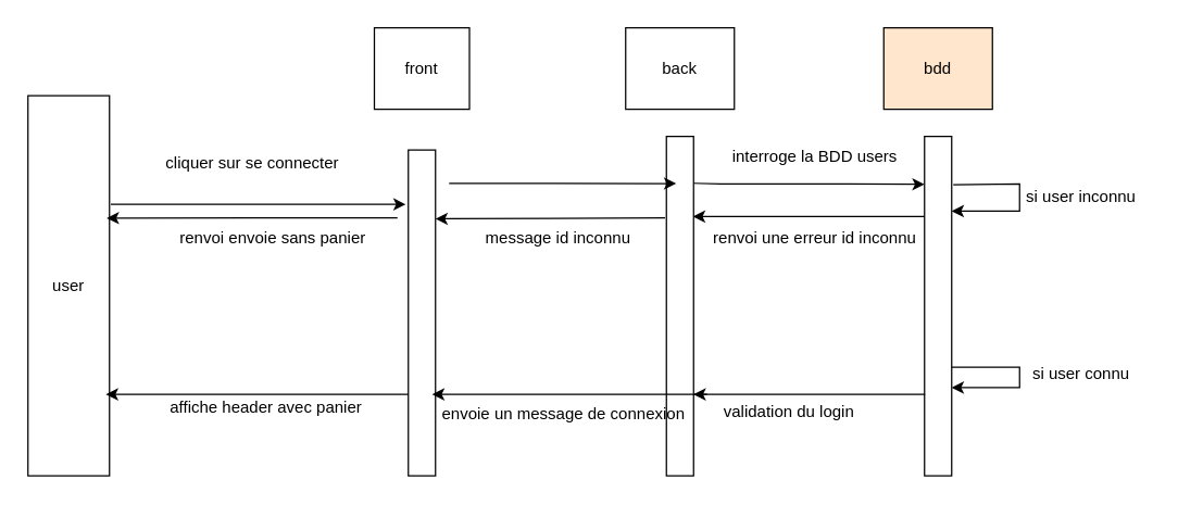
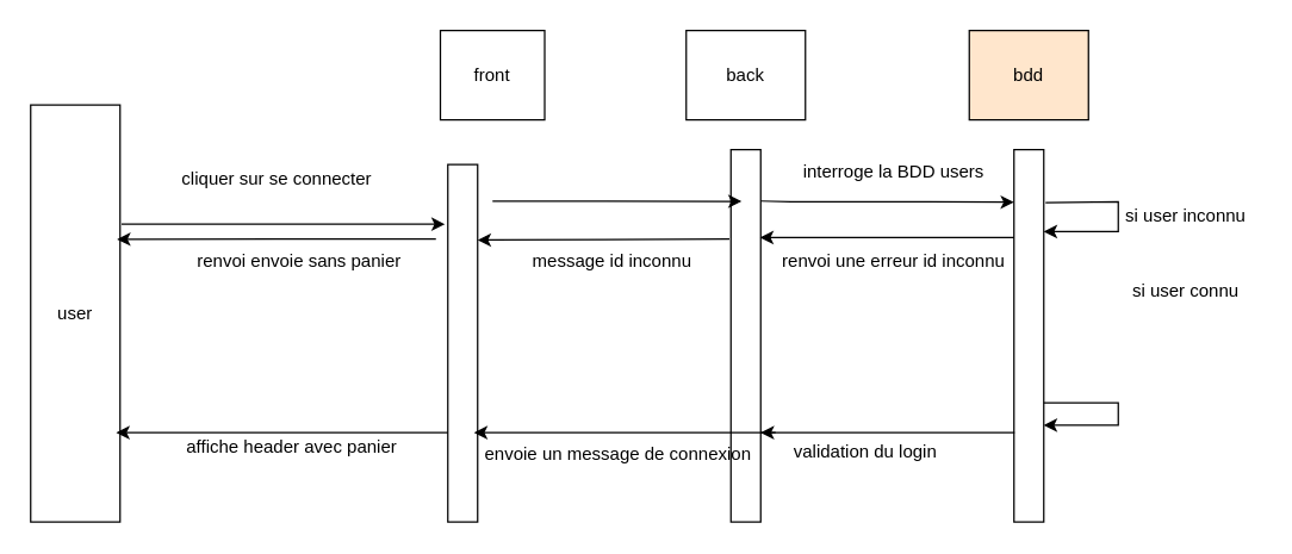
  <mxCell id="0" />
  <mxCell id="1" parent="0" />
  <mxCell id="2" value="user" style="rounded=0;whiteSpace=wrap;html=1;" parent="1" vertex="1"><mxGeometry x="20" y="70" width="60" height="280" as="geometry" /></mxCell>
  <mxCell id="3" value="" style="rounded=0;whiteSpace=wrap;html=1;" parent="1" vertex="1"><mxGeometry x="300" y="110" width="20" height="240" as="geometry" /></mxCell>
  <mxCell id="4" value="" style="rounded=0;whiteSpace=wrap;html=1;" parent="1" vertex="1"><mxGeometry x="490" y="100" width="20" height="250" as="geometry" /></mxCell>
  <mxCell id="5" value="" style="rounded=0;whiteSpace=wrap;html=1;" parent="1" vertex="1"><mxGeometry x="680" y="100" width="20" height="250" as="geometry" /></mxCell>
- <mxCell id="6" value="front" style="rounded=0;whiteSpace=wrap;html=1;" parent="1" vertex="1"><mxGeometry x="275" y="20" width="70" height="60" as="geometry" /></mxCell>
+ <mxCell id="6" value="front" style="rounded=0;whiteSpace=wrap;html=1;" parent="1" vertex="1"><mxGeometry x="295" y="20" width="70" height="60" as="geometry" /></mxCell>
  <mxCell id="7" value="back" style="rounded=0;whiteSpace=wrap;html=1;" parent="1" vertex="1"><mxGeometry x="460" y="20" width="80" height="60" as="geometry" /></mxCell>
  <mxCell id="8" value="bdd" style="rounded=0;whiteSpace=wrap;html=1;fillColor=#ffe6cc;" parent="1" vertex="1"><mxGeometry x="650" y="20" width="80" height="60" as="geometry" /></mxCell>
  <mxCell id="9" value="" style="edgeStyle=none;orthogonalLoop=1;jettySize=auto;html=1;rounded=0;" edge="1" parent="1"><mxGeometry width="80" relative="1" as="geometry"><mxPoint x="81" y="150" as="sourcePoint" /><mxPoint x="298" y="150" as="targetPoint" /><Array as="points"><mxPoint x="170" y="150" /><mxPoint x="240" y="150" /></Array></mxGeometry></mxCell>
  <mxCell id="10" value="" style="endArrow=classic;html=1;rounded=0;entryX=1.05;entryY=0.653;entryDx=0;entryDy=0;entryPerimeter=0;" edge="1" parent="1"><mxGeometry width="50" height="50" relative="1" as="geometry"><mxPoint x="292" y="160" as="sourcePoint" /><mxPoint x="78" y="160.2" as="targetPoint" /><Array as="points"><mxPoint x="185" y="160" /></Array></mxGeometry></mxCell>
  <mxCell id="11" value="cliquer sur se connecter" style="text;html=1;align=center;verticalAlign=middle;resizable=0;points=[];autosize=1;strokeColor=none;fillColor=none;" vertex="1" parent="1"><mxGeometry x="110" y="105" width="150" height="30" as="geometry" /></mxCell>
  <mxCell id="12" value="" style="endArrow=classic;html=1;rounded=0;entryX=0.957;entryY=0.651;entryDx=0;entryDy=0;entryPerimeter=0;exitX=0;exitY=0.668;exitDx=0;exitDy=0;exitPerimeter=0;" edge="1" parent="1"><mxGeometry width="50" height="50" relative="1" as="geometry"><mxPoint x="300" y="290.04" as="sourcePoint" /><mxPoint x="77.42" y="290" as="targetPoint" /></mxGeometry></mxCell>
  <mxCell id="13" value="renvoi envoie sans panier" style="text;html=1;align=center;verticalAlign=middle;resizable=0;points=[];autosize=1;strokeColor=none;fillColor=none;" vertex="1" parent="1"><mxGeometry x="120" y="160" width="160" height="30" as="geometry" /></mxCell>
  <mxCell id="14" value="" style="endArrow=classic;html=1;rounded=0;entryX=-0.13;entryY=0.404;entryDx=0;entryDy=0;entryPerimeter=0;exitX=1;exitY=0.138;exitDx=0;exitDy=0;exitPerimeter=0;" edge="1" parent="1" source="4"><mxGeometry width="50" height="50" relative="1" as="geometry"><mxPoint x="560" y="135" as="sourcePoint" /><mxPoint x="680" y="135.32" as="targetPoint" /><Array as="points"><mxPoint x="530" y="135" /><mxPoint x="622.6" y="135" /></Array></mxGeometry></mxCell>
  <mxCell id="15" value="interroge la BDD users" style="text;html=1;align=center;verticalAlign=middle;resizable=0;points=[];autosize=1;strokeColor=none;fillColor=none;" vertex="1" parent="1"><mxGeometry x="529" y="100" width="140" height="30" as="geometry" /></mxCell>
  <mxCell id="16" value="" style="endArrow=classic;html=1;rounded=0;exitX=-0.05;exitY=0.408;exitDx=0;exitDy=0;exitPerimeter=0;entryX=0.83;entryY=0.408;entryDx=0;entryDy=0;entryPerimeter=0;" edge="1" parent="1"><mxGeometry width="50" height="50" relative="1" as="geometry"><mxPoint x="520" y="290" as="sourcePoint" /><mxPoint x="317.6" y="290" as="targetPoint" /></mxGeometry></mxCell>
  <mxCell id="17" value="" style="endArrow=classic;html=1;rounded=0;entryX=1.23;entryY=0.726;entryDx=0;entryDy=0;entryPerimeter=0;" edge="1" parent="1"><mxGeometry width="50" height="50" relative="1" as="geometry"><mxPoint x="489" y="160" as="sourcePoint" /><mxPoint x="320" y="160.66" as="targetPoint" /></mxGeometry></mxCell>
  <mxCell id="18" value="" style="edgeStyle=none;orthogonalLoop=1;jettySize=auto;html=1;rounded=0;exitX=1.06;exitY=0.093;exitDx=0;exitDy=0;exitPerimeter=0;" edge="1" parent="1"><mxGeometry width="80" relative="1" as="geometry"><mxPoint x="701.2" y="135.69" as="sourcePoint" /><mxPoint x="700" y="155" as="targetPoint" /><Array as="points"><mxPoint x="750" y="135" /><mxPoint x="750" y="155" /><mxPoint x="730" y="155" /><mxPoint x="710" y="155" /></Array></mxGeometry></mxCell>
  <mxCell id="19" value="si user inconnu" style="text;html=1;align=center;verticalAlign=middle;resizable=0;points=[];autosize=1;strokeColor=none;fillColor=none;" vertex="1" parent="1"><mxGeometry x="745" y="130" width="100" height="30" as="geometry" /></mxCell>
  <mxCell id="20" value="renvoi une erreur id inconnu" style="text;html=1;align=center;verticalAlign=middle;resizable=0;points=[];autosize=1;strokeColor=none;fillColor=none;" vertex="1" parent="1"><mxGeometry x="514" y="160" width="170" height="30" as="geometry" /></mxCell>
- <mxCell id="21" value="si user connu" style="text;html=1;align=center;verticalAlign=middle;resizable=0;points=[];autosize=1;strokeColor=none;fillColor=none;" vertex="1" parent="1"><mxGeometry x="750" y="260" width="90" height="30" as="geometry" /></mxCell>
+ <mxCell id="21" value="si user connu" style="text;html=1;align=center;verticalAlign=middle;resizable=0;points=[];autosize=1;strokeColor=none;fillColor=none;" vertex="1" parent="1"><mxGeometry x="750" y="180" width="90" height="30" as="geometry" /></mxCell>
  <mxCell id="22" value="" style="edgeStyle=none;orthogonalLoop=1;jettySize=auto;html=1;rounded=0;entryX=1.02;entryY=0.202;entryDx=0;entryDy=0;entryPerimeter=0;" edge="1" parent="1"><mxGeometry width="80" relative="1" as="geometry"><mxPoint x="700" y="270" as="sourcePoint" /><mxPoint x="700" y="285" as="targetPoint" /><Array as="points"><mxPoint x="720" y="270" /><mxPoint x="750" y="270" /><mxPoint x="750" y="285" /></Array></mxGeometry></mxCell>
  <mxCell id="23" value="envoie un message de connexion" style="text;html=1;align=center;verticalAlign=middle;resizable=0;points=[];autosize=1;strokeColor=none;fillColor=none;" vertex="1" parent="1"><mxGeometry x="314" y="290" width="200" height="30" as="geometry" /></mxCell>
  <mxCell id="24" value="affiche header avec panier" style="text;html=1;align=center;verticalAlign=middle;resizable=0;points=[];autosize=1;strokeColor=none;fillColor=none;" vertex="1" parent="1"><mxGeometry x="115" y="285" width="160" height="30" as="geometry" /></mxCell>
  <mxCell id="25" value="" style="endArrow=classic;html=1;rounded=0;exitX=0.02;exitY=0.179;exitDx=0;exitDy=0;exitPerimeter=0;" edge="1" parent="1"><mxGeometry width="50" height="50" relative="1" as="geometry"><mxPoint x="680.4" y="290.07" as="sourcePoint" /><mxPoint x="510" y="290" as="targetPoint" /></mxGeometry></mxCell>
  <mxCell id="26" value="" style="endArrow=classic;html=1;rounded=0;exitX=1.14;exitY=0.059;exitDx=0;exitDy=0;exitPerimeter=0;entryX=0;entryY=0.09;entryDx=0;entryDy=0;entryPerimeter=0;" edge="1" parent="1"><mxGeometry width="50" height="50" relative="1" as="geometry"><mxPoint x="330" y="134.5" as="sourcePoint" /><mxPoint x="497.2" y="134.73" as="targetPoint" /></mxGeometry></mxCell>
  <mxCell id="27" value="message id inconnu" style="text;html=1;align=center;verticalAlign=middle;resizable=0;points=[];autosize=1;strokeColor=none;fillColor=none;" vertex="1" parent="1"><mxGeometry x="345" y="160" width="130" height="30" as="geometry" /></mxCell>
  <mxCell id="28" value="" style="endArrow=classic;html=1;rounded=0;exitX=0.02;exitY=0.179;exitDx=0;exitDy=0;exitPerimeter=0;" edge="1" parent="1"><mxGeometry width="50" height="50" relative="1" as="geometry"><mxPoint x="680" y="159.07" as="sourcePoint" /><mxPoint x="509.6" y="159" as="targetPoint" /></mxGeometry></mxCell>
  <mxCell id="29" value="validation du login" style="text;html=1;align=center;verticalAlign=middle;resizable=0;points=[];autosize=1;strokeColor=none;fillColor=none;" vertex="1" parent="1"><mxGeometry x="520" y="288" width="120" height="30" as="geometry" /></mxCell>
